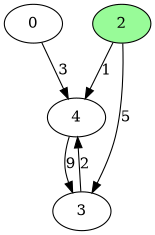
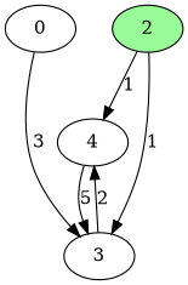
  digraph {
    scale=2
    splines=spline
    0
    4
    2 [fillcolor=palegreen style=filled]
    3
-   0 -> 4 [label=3]
-   4 -> 3 [label=9]
+   0 -> 3 [label=3]
+   4 -> 3 [label=5]
    2 -> 4 [label=1]
-   2 -> 3 [label=5]
+   2 -> 3 [label=1]
    3 -> 4 [label=2]
  }
